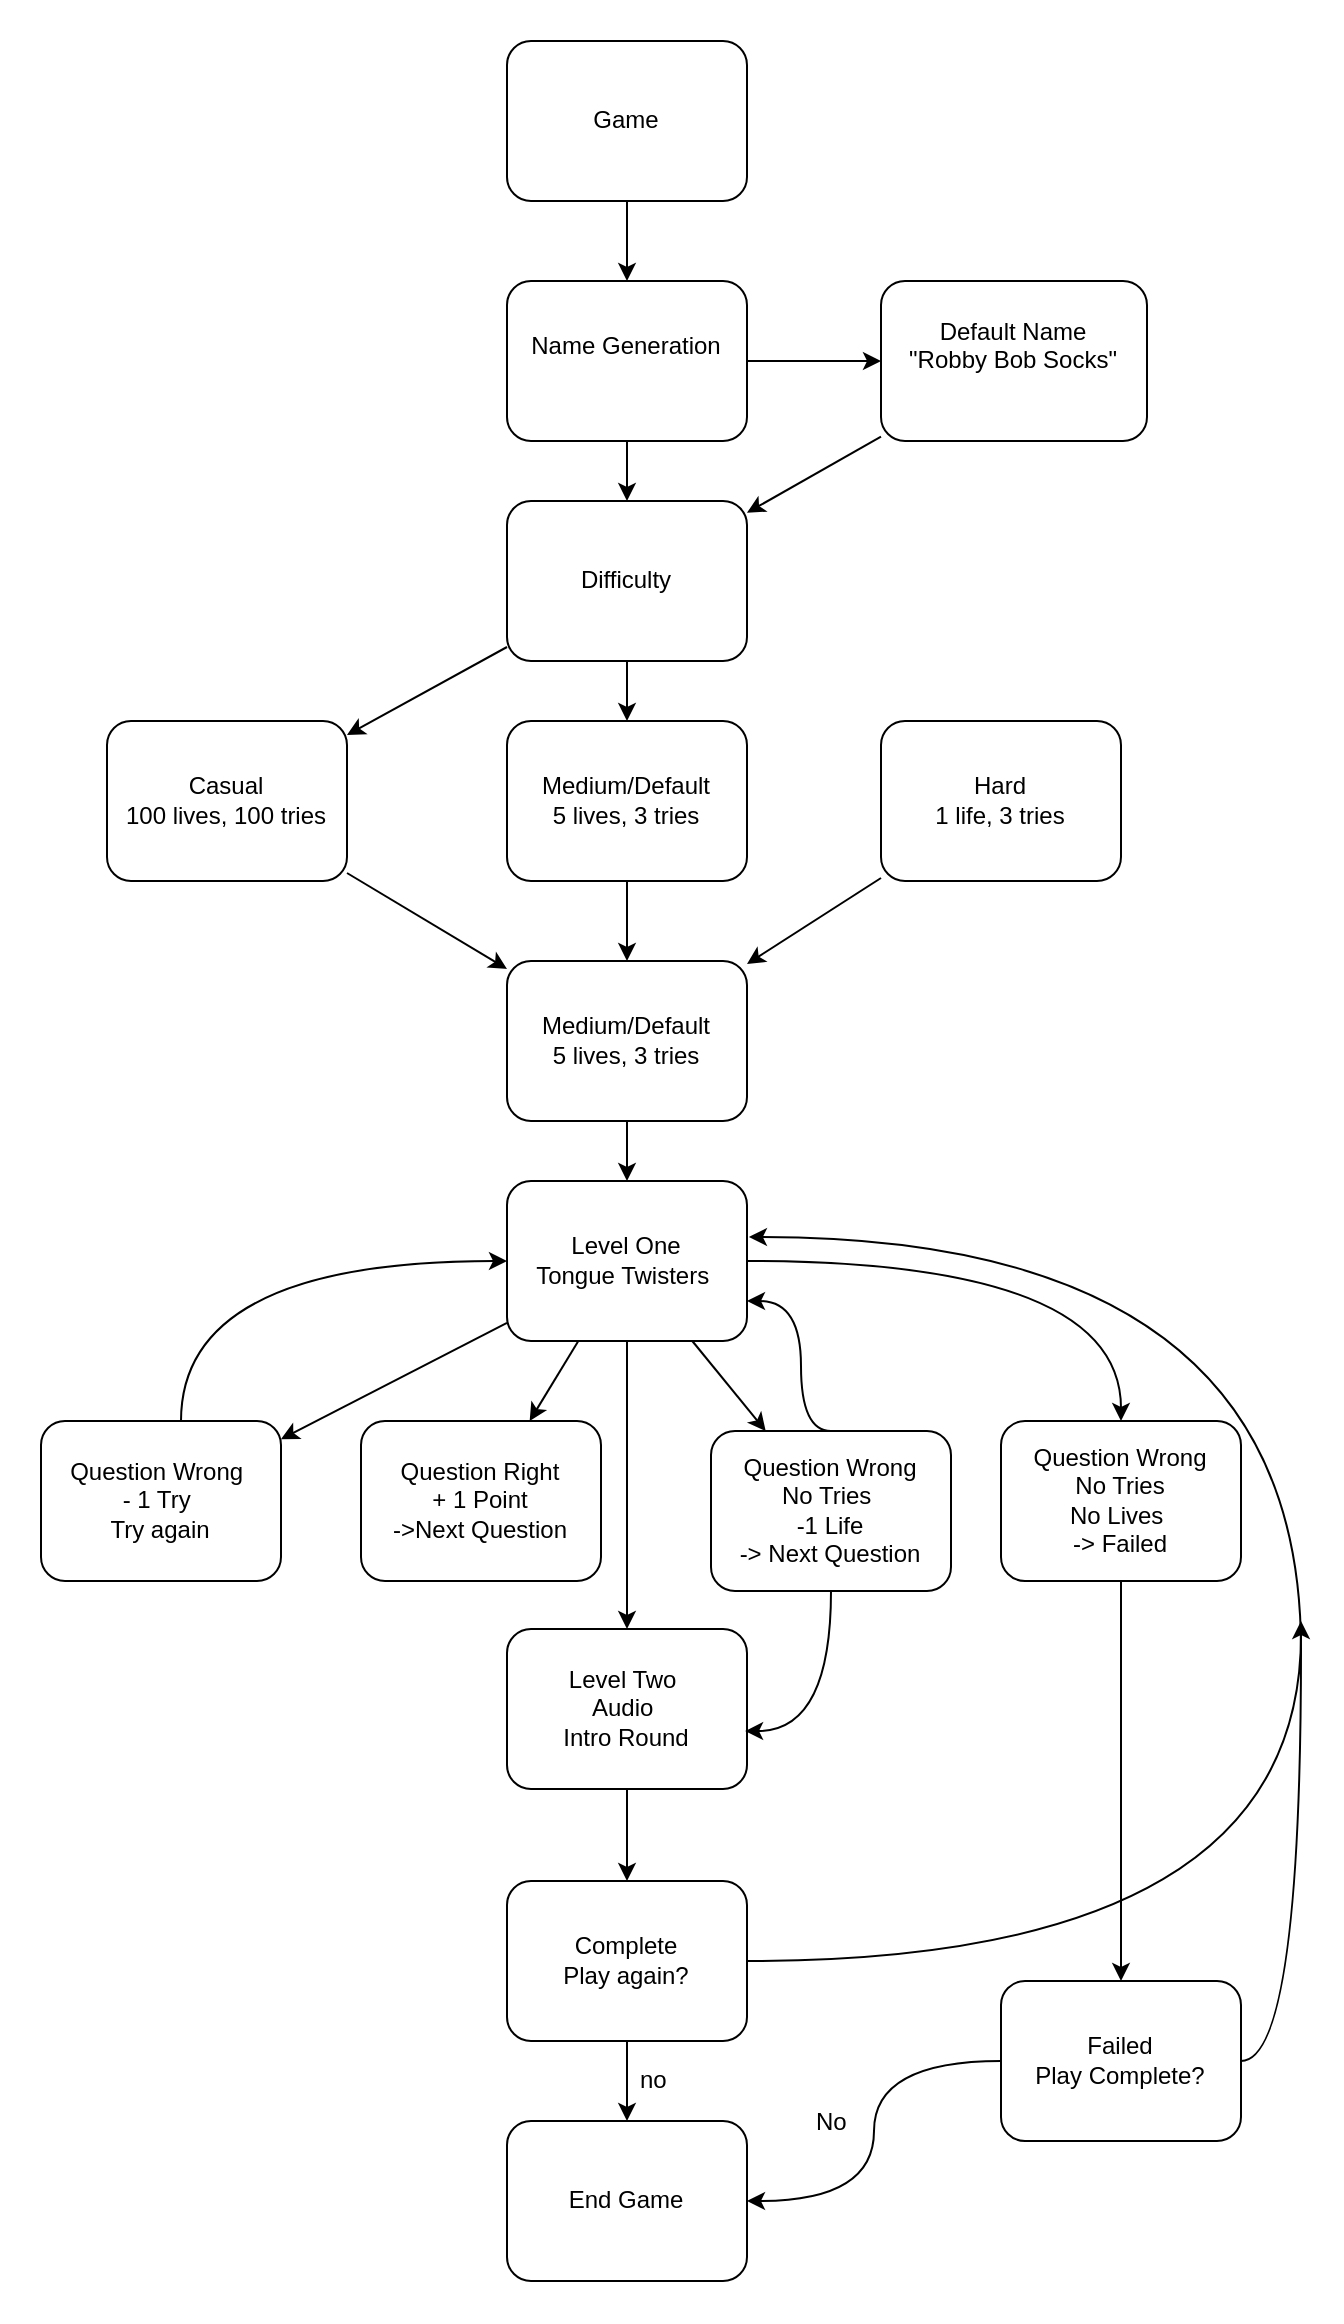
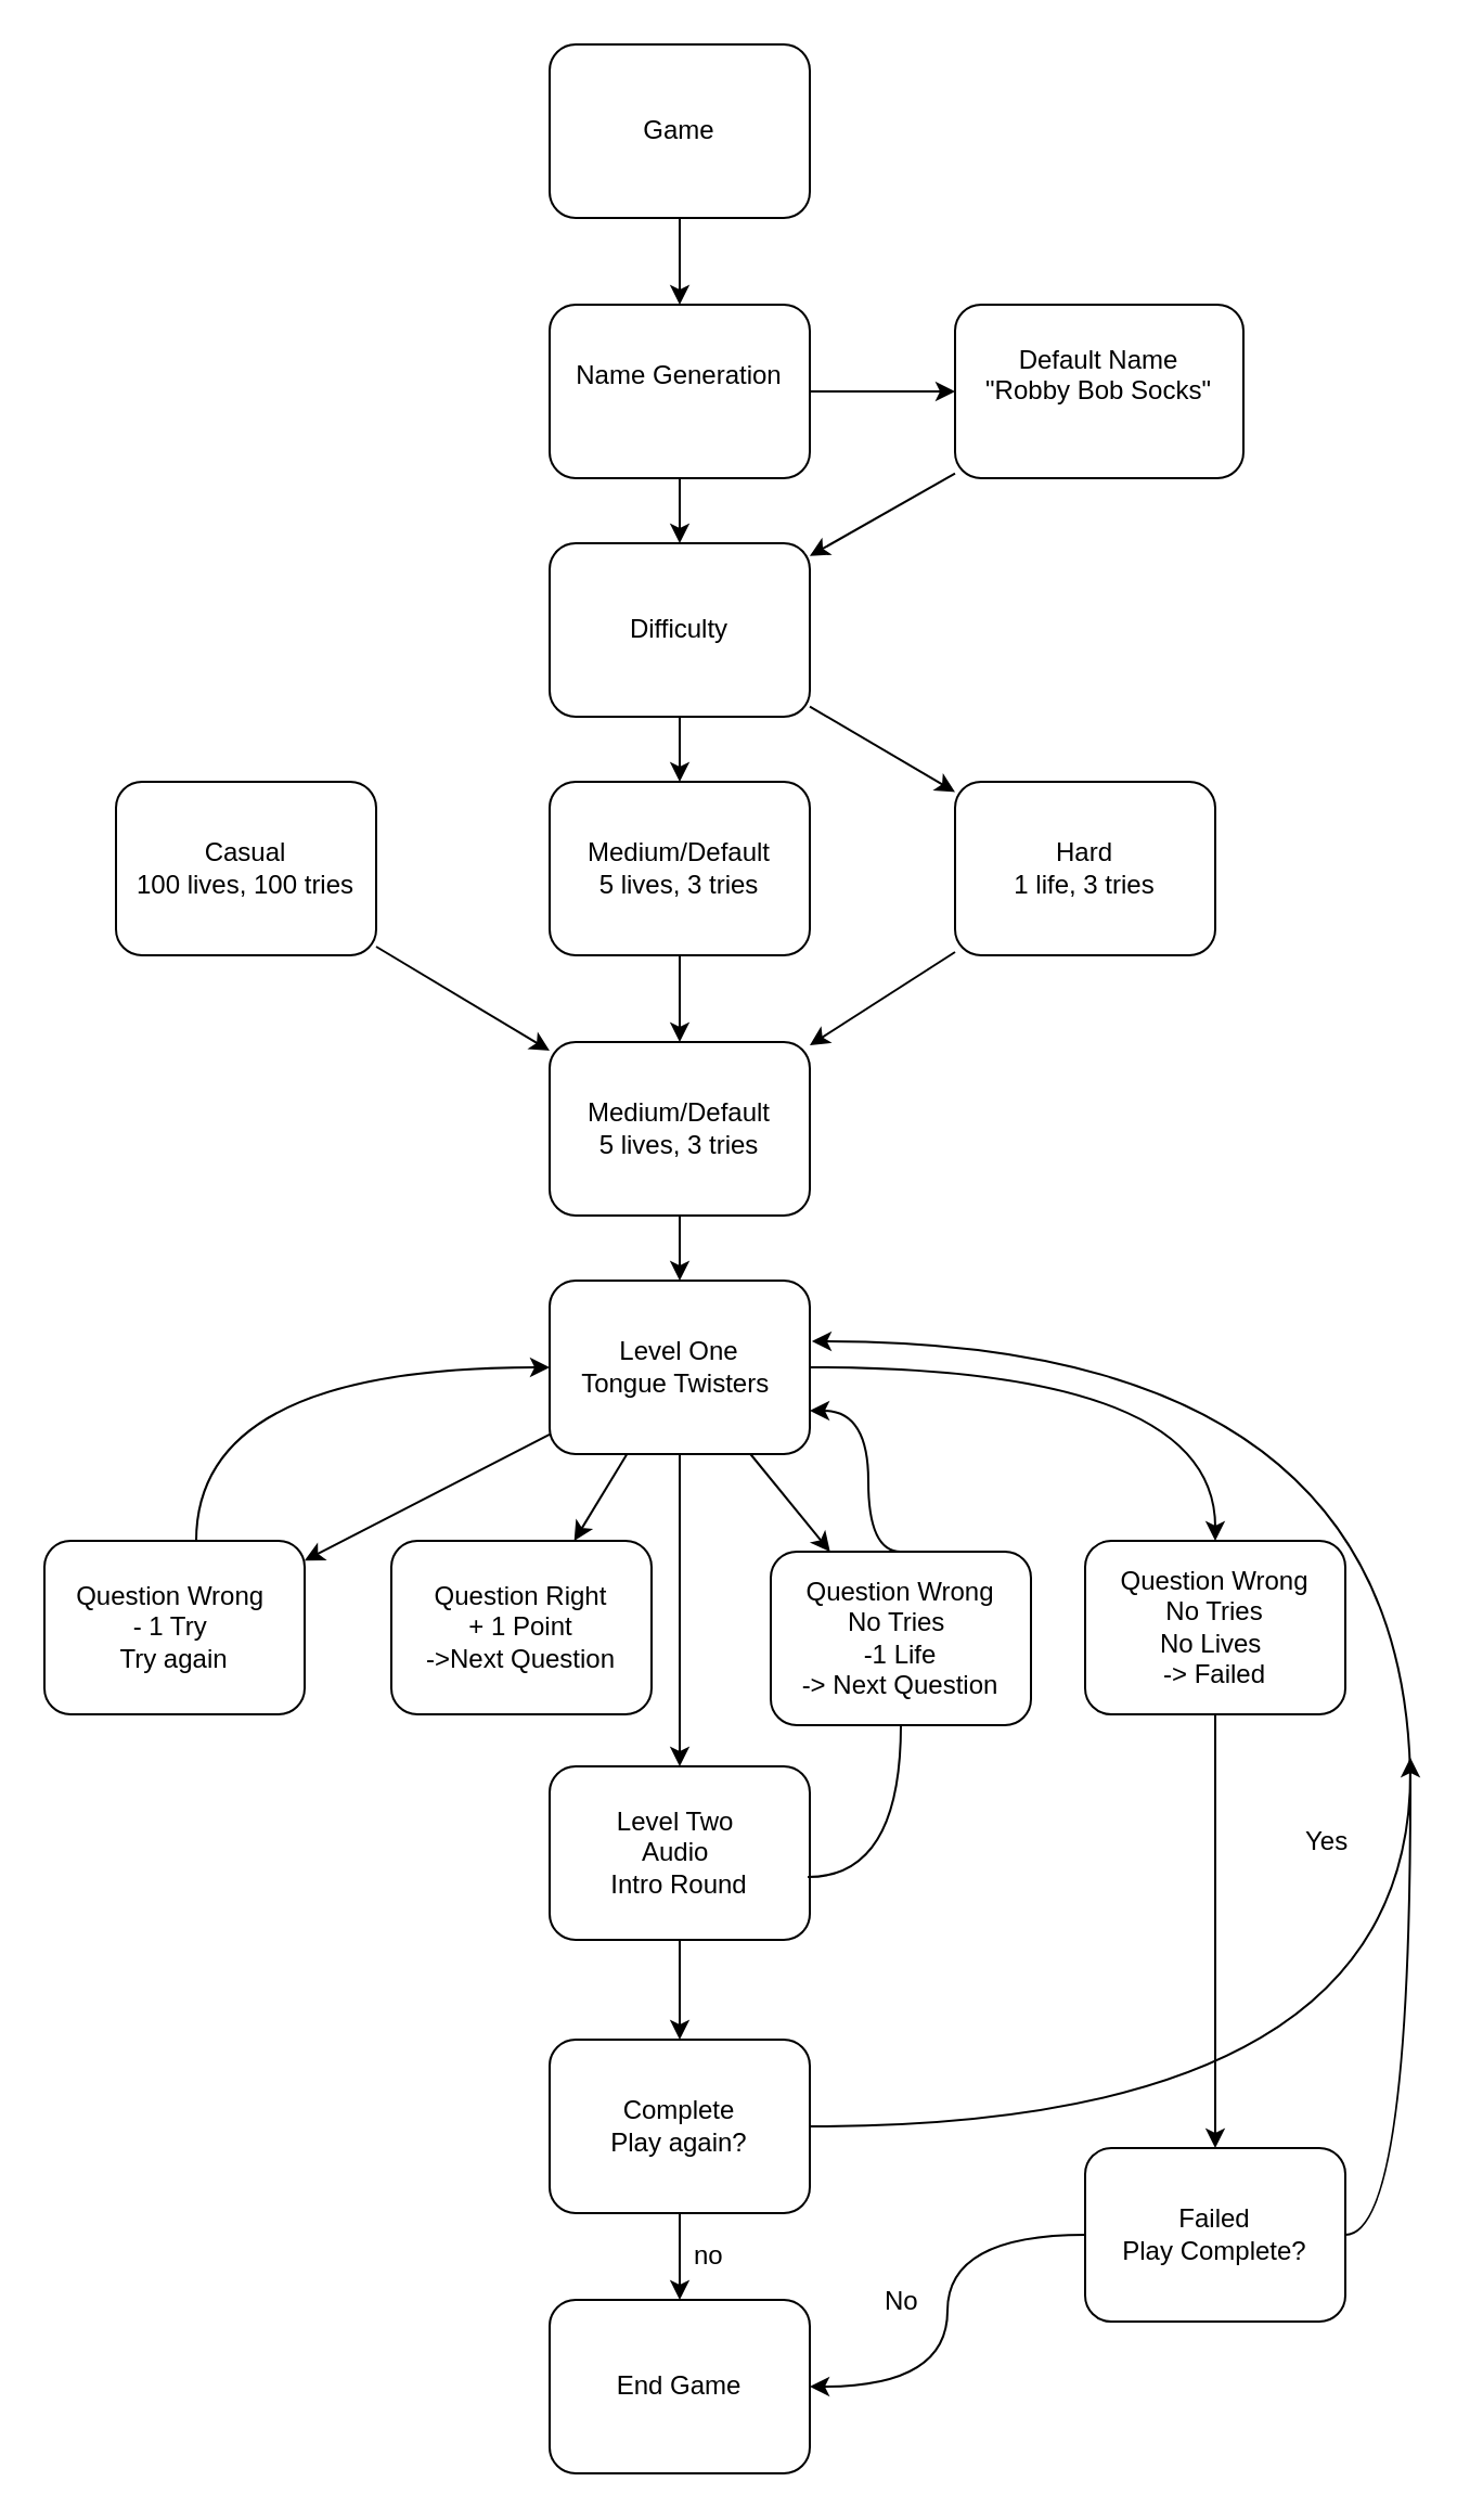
  <mxCell id="0" />
  <mxCell id="1" parent="0" />
  <mxCell id="2" value="" style="edgeStyle=orthogonalEdgeStyle;rounded=0;orthogonalLoop=1;jettySize=auto;html=1;" edge="1" parent="1" source="3" target="6"><mxGeometry relative="1" as="geometry" /></mxCell>
  <mxCell id="3" value="Game" style="rounded=1;whiteSpace=wrap;html=1;" vertex="1" parent="1"><mxGeometry x="253" y="20" width="120" height="80" as="geometry" /></mxCell>
  <mxCell id="4" value="" style="edgeStyle=orthogonalEdgeStyle;rounded=0;orthogonalLoop=1;jettySize=auto;html=1;" edge="1" parent="1" source="6" target="12"><mxGeometry relative="1" as="geometry" /></mxCell>
  <mxCell id="5" value="" style="edgeStyle=orthogonalEdgeStyle;rounded=0;orthogonalLoop=1;jettySize=auto;html=1;" edge="1" parent="1" source="6" target="9"><mxGeometry relative="1" as="geometry" /></mxCell>
  <mxCell id="6" value="Name Generation&lt;br&gt;&lt;br&gt;" style="rounded=1;whiteSpace=wrap;html=1;" vertex="1" parent="1"><mxGeometry x="253" y="140" width="120" height="80" as="geometry" /></mxCell>
  <mxCell id="7" style="rounded=0;orthogonalLoop=1;jettySize=auto;html=1;exitX=0;exitY=0.75;exitDx=0;exitDy=0;entryX=1.017;entryY=0.05;entryDx=0;entryDy=0;strokeColor=none;entryPerimeter=0;" edge="1" parent="1" source="9" target="12"><mxGeometry relative="1" as="geometry" /></mxCell>
  <mxCell id="8" style="edgeStyle=none;rounded=0;orthogonalLoop=1;jettySize=auto;html=1;" edge="1" parent="1" source="9" target="12"><mxGeometry relative="1" as="geometry" /></mxCell>
  <mxCell id="9" value="Default Name&lt;br&gt;&quot;Robby Bob Socks&quot;&lt;br&gt;&lt;br&gt;" style="rounded=1;whiteSpace=wrap;html=1;" vertex="1" parent="1"><mxGeometry x="440" y="140" width="133" height="80" as="geometry" /></mxCell>
  <mxCell id="10" value="" style="edgeStyle=none;rounded=0;orthogonalLoop=1;jettySize=auto;html=1;" edge="1" parent="1" source="12" target="18"><mxGeometry relative="1" as="geometry" /></mxCell>
- <mxCell id="11" value="" style="edgeStyle=none;rounded=0;orthogonalLoop=1;jettySize=auto;html=1;" edge="1" parent="1" source="12" target="14"><mxGeometry relative="1" as="geometry" /></mxCell>
+ <mxCell id="11" value="" style="edgeStyle=none;rounded=0;orthogonalLoop=1;jettySize=auto;html=1;" edge="1" parent="1" source="12" target="16"><mxGeometry relative="1" as="geometry" /></mxCell>
  <mxCell id="12" value="Difficulty&lt;br&gt;" style="rounded=1;whiteSpace=wrap;html=1;" vertex="1" parent="1"><mxGeometry x="253" y="250" width="120" height="80" as="geometry" /></mxCell>
  <mxCell id="13" style="edgeStyle=none;rounded=0;orthogonalLoop=1;jettySize=auto;html=1;" edge="1" parent="1" source="14" target="20"><mxGeometry relative="1" as="geometry" /></mxCell>
  <mxCell id="14" value="Casual&lt;br&gt;100 lives, 100 tries&lt;br&gt;" style="rounded=1;whiteSpace=wrap;html=1;" vertex="1" parent="1"><mxGeometry x="53" y="360" width="120" height="80" as="geometry" /></mxCell>
  <mxCell id="15" style="edgeStyle=none;rounded=0;orthogonalLoop=1;jettySize=auto;html=1;" edge="1" parent="1" source="16" target="20"><mxGeometry relative="1" as="geometry" /></mxCell>
  <mxCell id="16" value="Hard&lt;br&gt;1 life, 3 tries&lt;br&gt;" style="rounded=1;whiteSpace=wrap;html=1;" vertex="1" parent="1"><mxGeometry x="440" y="360" width="120" height="80" as="geometry" /></mxCell>
  <mxCell id="17" value="" style="edgeStyle=none;rounded=0;orthogonalLoop=1;jettySize=auto;html=1;" edge="1" parent="1" source="18" target="20"><mxGeometry relative="1" as="geometry" /></mxCell>
  <mxCell id="18" value="Medium/Default&lt;br&gt;5 lives, 3 tries&lt;br&gt;" style="rounded=1;whiteSpace=wrap;html=1;" vertex="1" parent="1"><mxGeometry x="253" y="360" width="120" height="80" as="geometry" /></mxCell>
  <mxCell id="19" value="" style="edgeStyle=none;rounded=0;orthogonalLoop=1;jettySize=auto;html=1;" edge="1" parent="1" source="20" target="26"><mxGeometry relative="1" as="geometry" /></mxCell>
  <mxCell id="20" value="Medium/Default&lt;br&gt;5 lives, 3 tries&lt;br&gt;" style="rounded=1;whiteSpace=wrap;html=1;" vertex="1" parent="1"><mxGeometry x="253" y="480" width="120" height="80" as="geometry" /></mxCell>
  <mxCell id="21" value="" style="edgeStyle=none;rounded=0;orthogonalLoop=1;jettySize=auto;html=1;" edge="1" parent="1" source="26" target="43"><mxGeometry relative="1" as="geometry" /></mxCell>
  <mxCell id="22" value="" style="edgeStyle=none;rounded=0;orthogonalLoop=1;jettySize=auto;html=1;" edge="1" parent="1" source="26" target="42"><mxGeometry relative="1" as="geometry" /></mxCell>
  <mxCell id="23" value="" style="edgeStyle=none;rounded=0;orthogonalLoop=1;jettySize=auto;html=1;" edge="1" parent="1" source="26" target="40"><mxGeometry relative="1" as="geometry" /></mxCell>
  <mxCell id="24" value="" style="edgeStyle=orthogonalEdgeStyle;curved=1;rounded=0;orthogonalLoop=1;jettySize=auto;html=1;" edge="1" parent="1" source="26" target="34"><mxGeometry relative="1" as="geometry" /></mxCell>
  <mxCell id="25" value="" style="edgeStyle=orthogonalEdgeStyle;curved=1;rounded=0;orthogonalLoop=1;jettySize=auto;html=1;" edge="1" parent="1" source="26" target="28"><mxGeometry relative="1" as="geometry" /></mxCell>
  <mxCell id="26" value="Level One&lt;br&gt;Tongue Twisters&amp;nbsp;&lt;br&gt;" style="rounded=1;whiteSpace=wrap;html=1;" vertex="1" parent="1"><mxGeometry x="253" y="590" width="120" height="80" as="geometry" /></mxCell>
  <mxCell id="27" value="" style="edgeStyle=orthogonalEdgeStyle;curved=1;rounded=0;orthogonalLoop=1;jettySize=auto;html=1;" edge="1" parent="1" source="28" target="31"><mxGeometry relative="1" as="geometry" /></mxCell>
  <mxCell id="28" value="Level Two&amp;nbsp;&lt;br&gt;Audio&amp;nbsp;&lt;br&gt;Intro Round&lt;br&gt;" style="rounded=1;whiteSpace=wrap;html=1;" vertex="1" parent="1"><mxGeometry x="253" y="814" width="120" height="80" as="geometry" /></mxCell>
  <mxCell id="29" value="" style="edgeStyle=orthogonalEdgeStyle;curved=1;rounded=0;orthogonalLoop=1;jettySize=auto;html=1;" edge="1" parent="1" source="31" target="32"><mxGeometry relative="1" as="geometry" /></mxCell>
  <mxCell id="30" style="edgeStyle=orthogonalEdgeStyle;curved=1;rounded=0;orthogonalLoop=1;jettySize=auto;html=1;" edge="1" parent="1" source="31"><mxGeometry relative="1" as="geometry"><mxPoint x="650" y="810" as="targetPoint" /></mxGeometry></mxCell>
  <mxCell id="31" value="Complete&lt;br&gt;Play again?&lt;br&gt;" style="rounded=1;whiteSpace=wrap;html=1;" vertex="1" parent="1"><mxGeometry x="253" y="940" width="120" height="80" as="geometry" /></mxCell>
  <mxCell id="32" value="End Game" style="rounded=1;whiteSpace=wrap;html=1;" vertex="1" parent="1"><mxGeometry x="253" y="1060" width="120" height="80" as="geometry" /></mxCell>
  <mxCell id="33" value="" style="edgeStyle=orthogonalEdgeStyle;curved=1;rounded=0;orthogonalLoop=1;jettySize=auto;html=1;" edge="1" parent="1" source="34" target="37"><mxGeometry relative="1" as="geometry" /></mxCell>
  <mxCell id="34" value="Question Wrong&lt;br&gt;No Tries&lt;br&gt;No Lives&amp;nbsp;&lt;br&gt;-&amp;gt; Failed&lt;br&gt;" style="rounded=1;whiteSpace=wrap;html=1;" vertex="1" parent="1"><mxGeometry x="500" y="710" width="120" height="80" as="geometry" /></mxCell>
  <mxCell id="35" style="edgeStyle=orthogonalEdgeStyle;curved=1;rounded=0;orthogonalLoop=1;jettySize=auto;html=1;entryX=1.008;entryY=0.35;entryDx=0;entryDy=0;entryPerimeter=0;" edge="1" parent="1" source="37" target="26"><mxGeometry relative="1" as="geometry"><Array as="points"><mxPoint x="650" y="1030" /><mxPoint x="650" y="618" /></Array></mxGeometry></mxCell>
  <mxCell id="36" style="edgeStyle=orthogonalEdgeStyle;curved=1;rounded=0;orthogonalLoop=1;jettySize=auto;html=1;" edge="1" parent="1" source="37" target="32"><mxGeometry relative="1" as="geometry" /></mxCell>
  <mxCell id="37" value="Failed&lt;br&gt;Play Complete?&lt;br&gt;" style="rounded=1;whiteSpace=wrap;html=1;" vertex="1" parent="1"><mxGeometry x="500" y="990" width="120" height="80" as="geometry" /></mxCell>
  <mxCell id="38" style="edgeStyle=orthogonalEdgeStyle;rounded=0;orthogonalLoop=1;jettySize=auto;html=1;exitX=0.5;exitY=0;exitDx=0;exitDy=0;curved=1;" edge="1" parent="1" source="40" target="26"><mxGeometry relative="1" as="geometry"><Array as="points"><mxPoint x="400" y="650" /></Array></mxGeometry></mxCell>
- <mxCell id="39" style="edgeStyle=orthogonalEdgeStyle;curved=1;rounded=0;orthogonalLoop=1;jettySize=auto;html=1;entryX=0.992;entryY=0.638;entryDx=0;entryDy=0;entryPerimeter=0;" edge="1" parent="1" source="40" target="28"><mxGeometry relative="1" as="geometry" /></mxCell>
+ <mxCell id="39" style="edgeStyle=orthogonalEdgeStyle;curved=1;rounded=0;orthogonalLoop=1;jettySize=auto;html=1;entryX=0.992;entryY=0.638;entryDx=0;entryDy=0;entryPerimeter=0;endArrow=none;" edge="1" parent="1" source="40" target="28"><mxGeometry relative="1" as="geometry" /></mxCell>
  <mxCell id="40" value="Question Wrong&lt;br&gt;No Tries&amp;nbsp;&lt;br&gt;-1 Life&lt;br&gt;-&amp;gt; Next Question&lt;br&gt;" style="rounded=1;whiteSpace=wrap;html=1;" vertex="1" parent="1"><mxGeometry x="355" y="715" width="120" height="80" as="geometry" /></mxCell>
  <mxCell id="41" style="edgeStyle=orthogonalEdgeStyle;curved=1;rounded=0;orthogonalLoop=1;jettySize=auto;html=1;entryX=0;entryY=0.5;entryDx=0;entryDy=0;" edge="1" parent="1" source="42" target="26"><mxGeometry relative="1" as="geometry"><Array as="points"><mxPoint x="90" y="630" /></Array></mxGeometry></mxCell>
  <mxCell id="42" value="Question Wrong&amp;nbsp;&lt;br&gt;- 1 Try&amp;nbsp;&lt;br&gt;Try again&lt;br&gt;" style="rounded=1;whiteSpace=wrap;html=1;rotation=0;" vertex="1" parent="1"><mxGeometry x="20" y="710" width="120" height="80" as="geometry" /></mxCell>
  <mxCell id="43" value="Question Right&lt;br&gt;+ 1 Point&lt;br&gt;-&amp;gt;Next Question&lt;br&gt;" style="rounded=1;whiteSpace=wrap;html=1;" vertex="1" parent="1"><mxGeometry x="180" y="710" width="120" height="80" as="geometry" /></mxCell>
+ <mxCell id="44" value="Yes&lt;br&gt;&lt;br&gt;" style="text;html=1;resizable=0;points=[];autosize=1;align=left;verticalAlign=top;spacingTop=-4;" vertex="1" parent="1"><mxGeometry x="600" y="839" width="40" height="30" as="geometry" /></mxCell>
  <mxCell id="45" value="No&lt;br&gt;&lt;br&gt;" style="text;html=1;resizable=0;points=[];autosize=1;align=left;verticalAlign=top;spacingTop=-4;" vertex="1" parent="1"><mxGeometry x="406" y="1051" width="30" height="30" as="geometry" /></mxCell>
  <mxCell id="46" value="no&lt;br&gt;&lt;br&gt;" style="text;html=1;resizable=0;points=[];autosize=1;align=left;verticalAlign=top;spacingTop=-4;" vertex="1" parent="1"><mxGeometry x="318" y="1030" width="30" height="30" as="geometry" /></mxCell>
